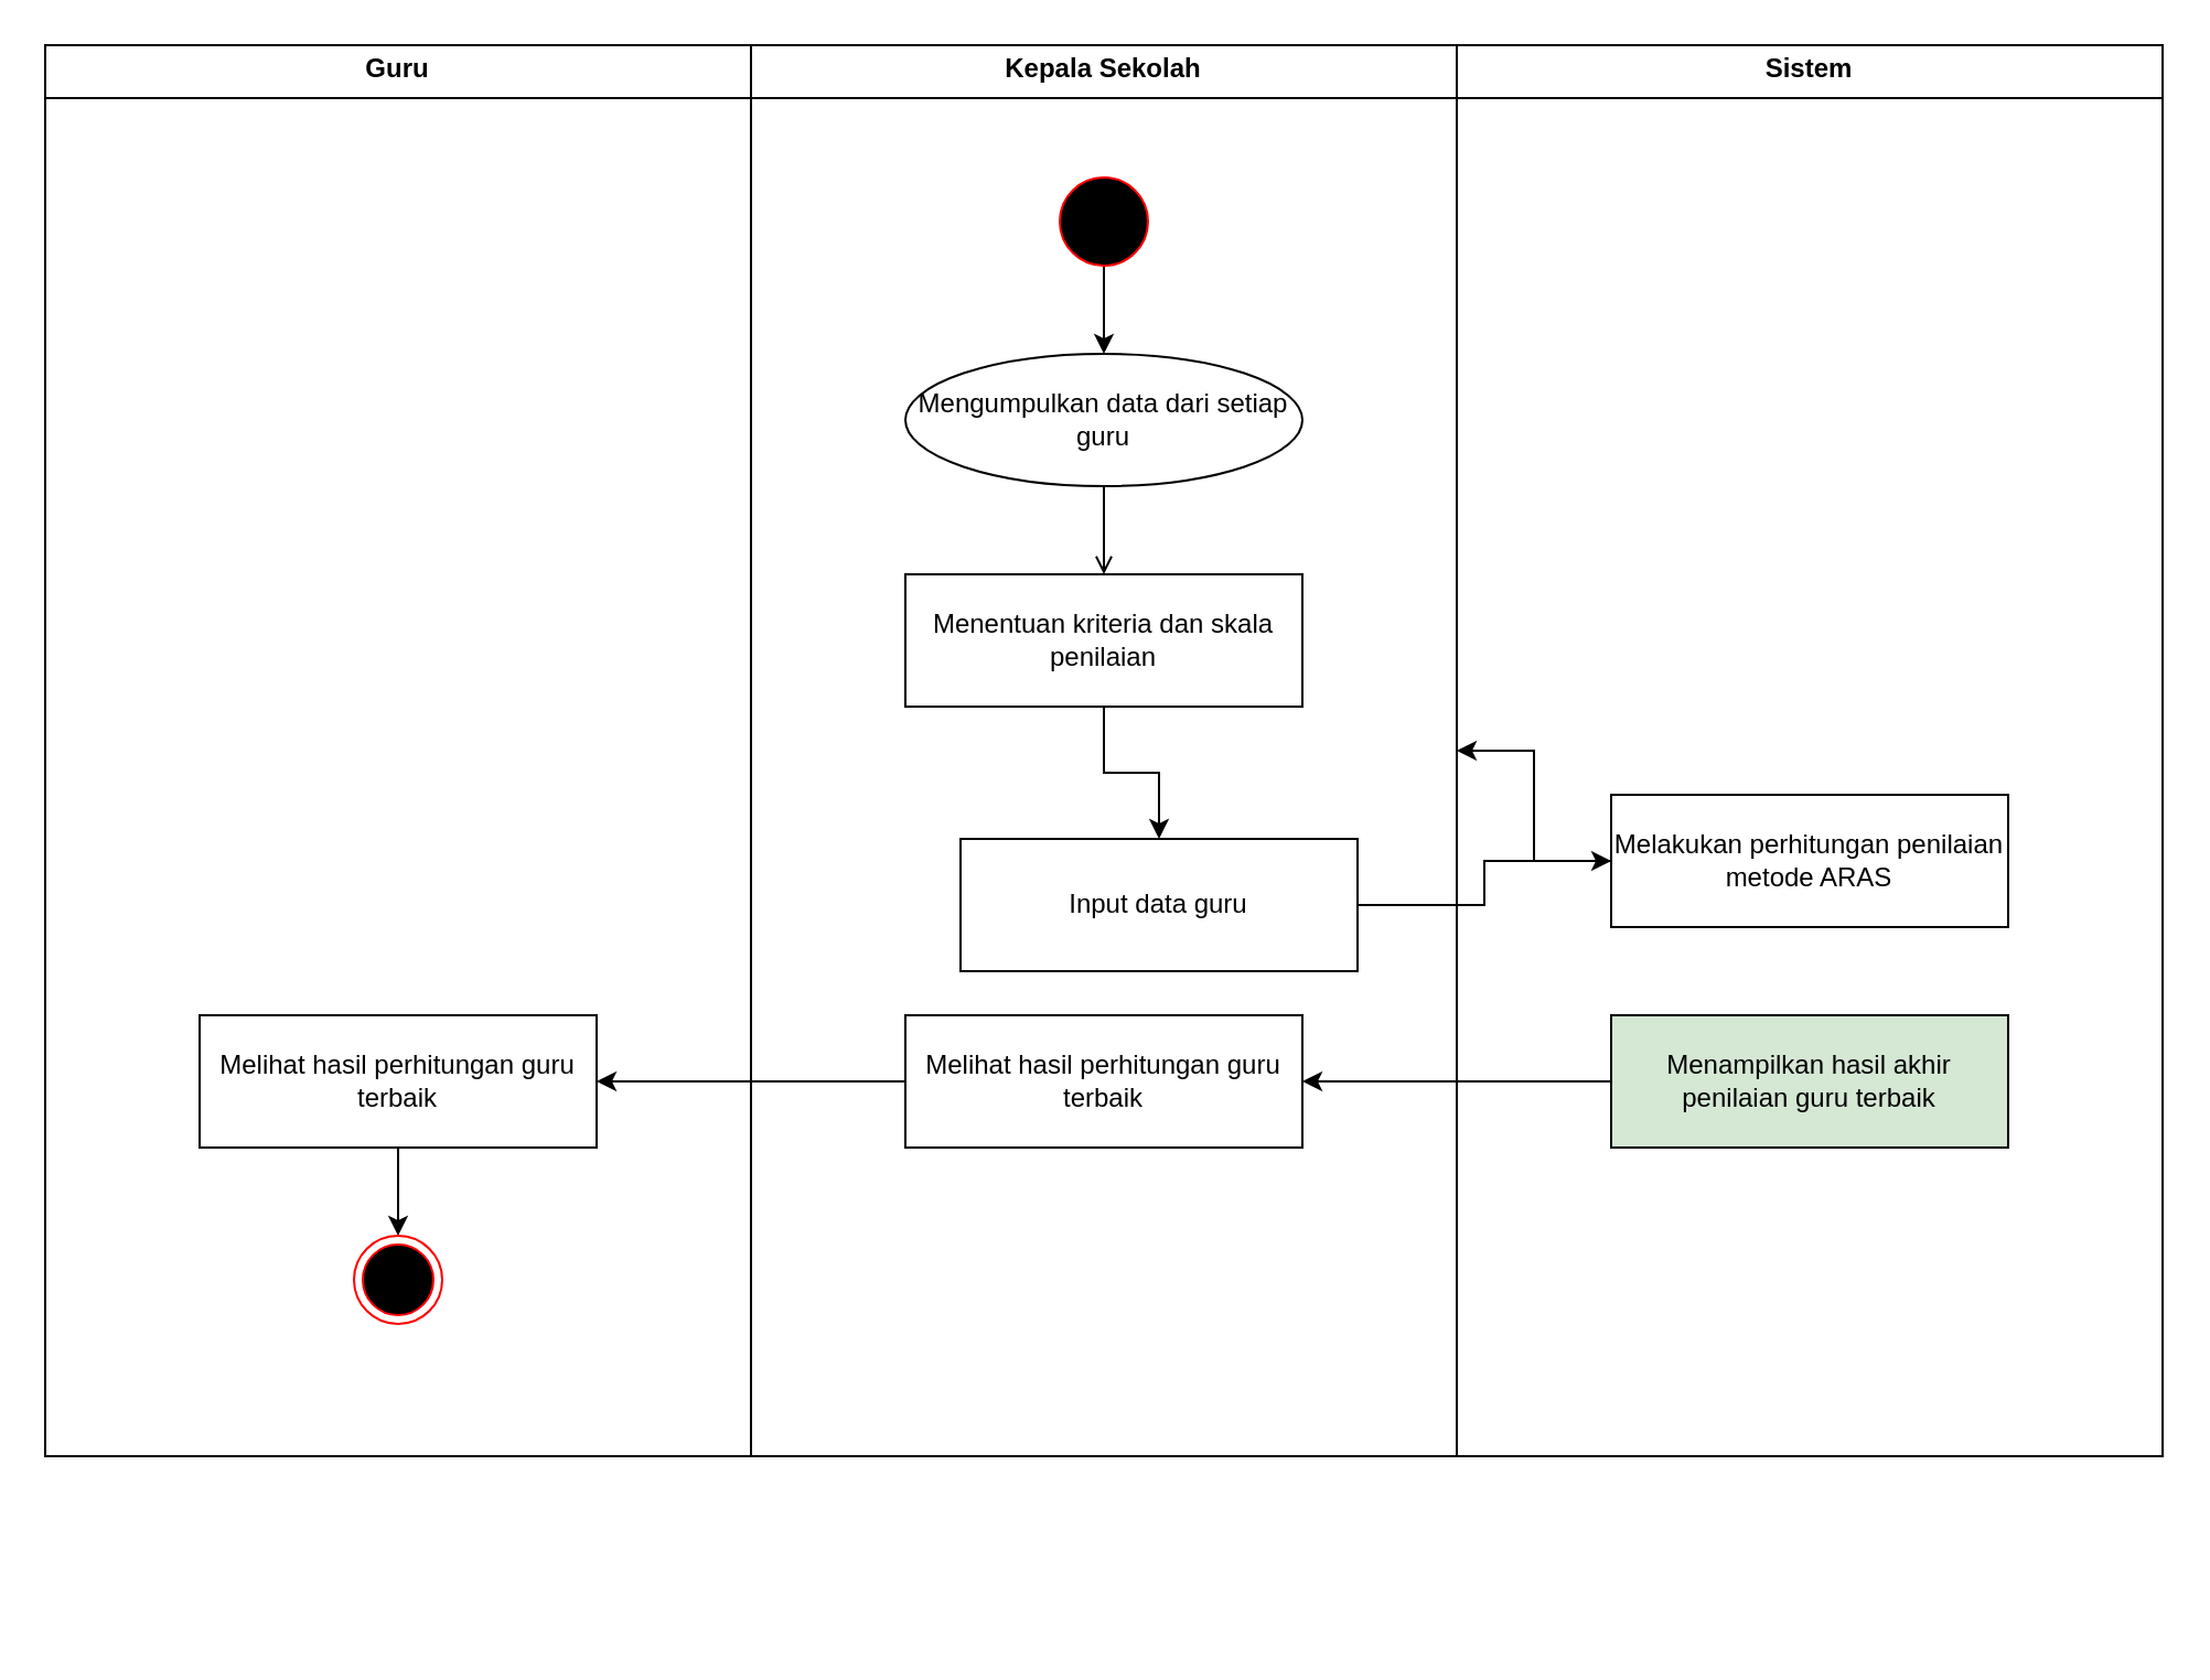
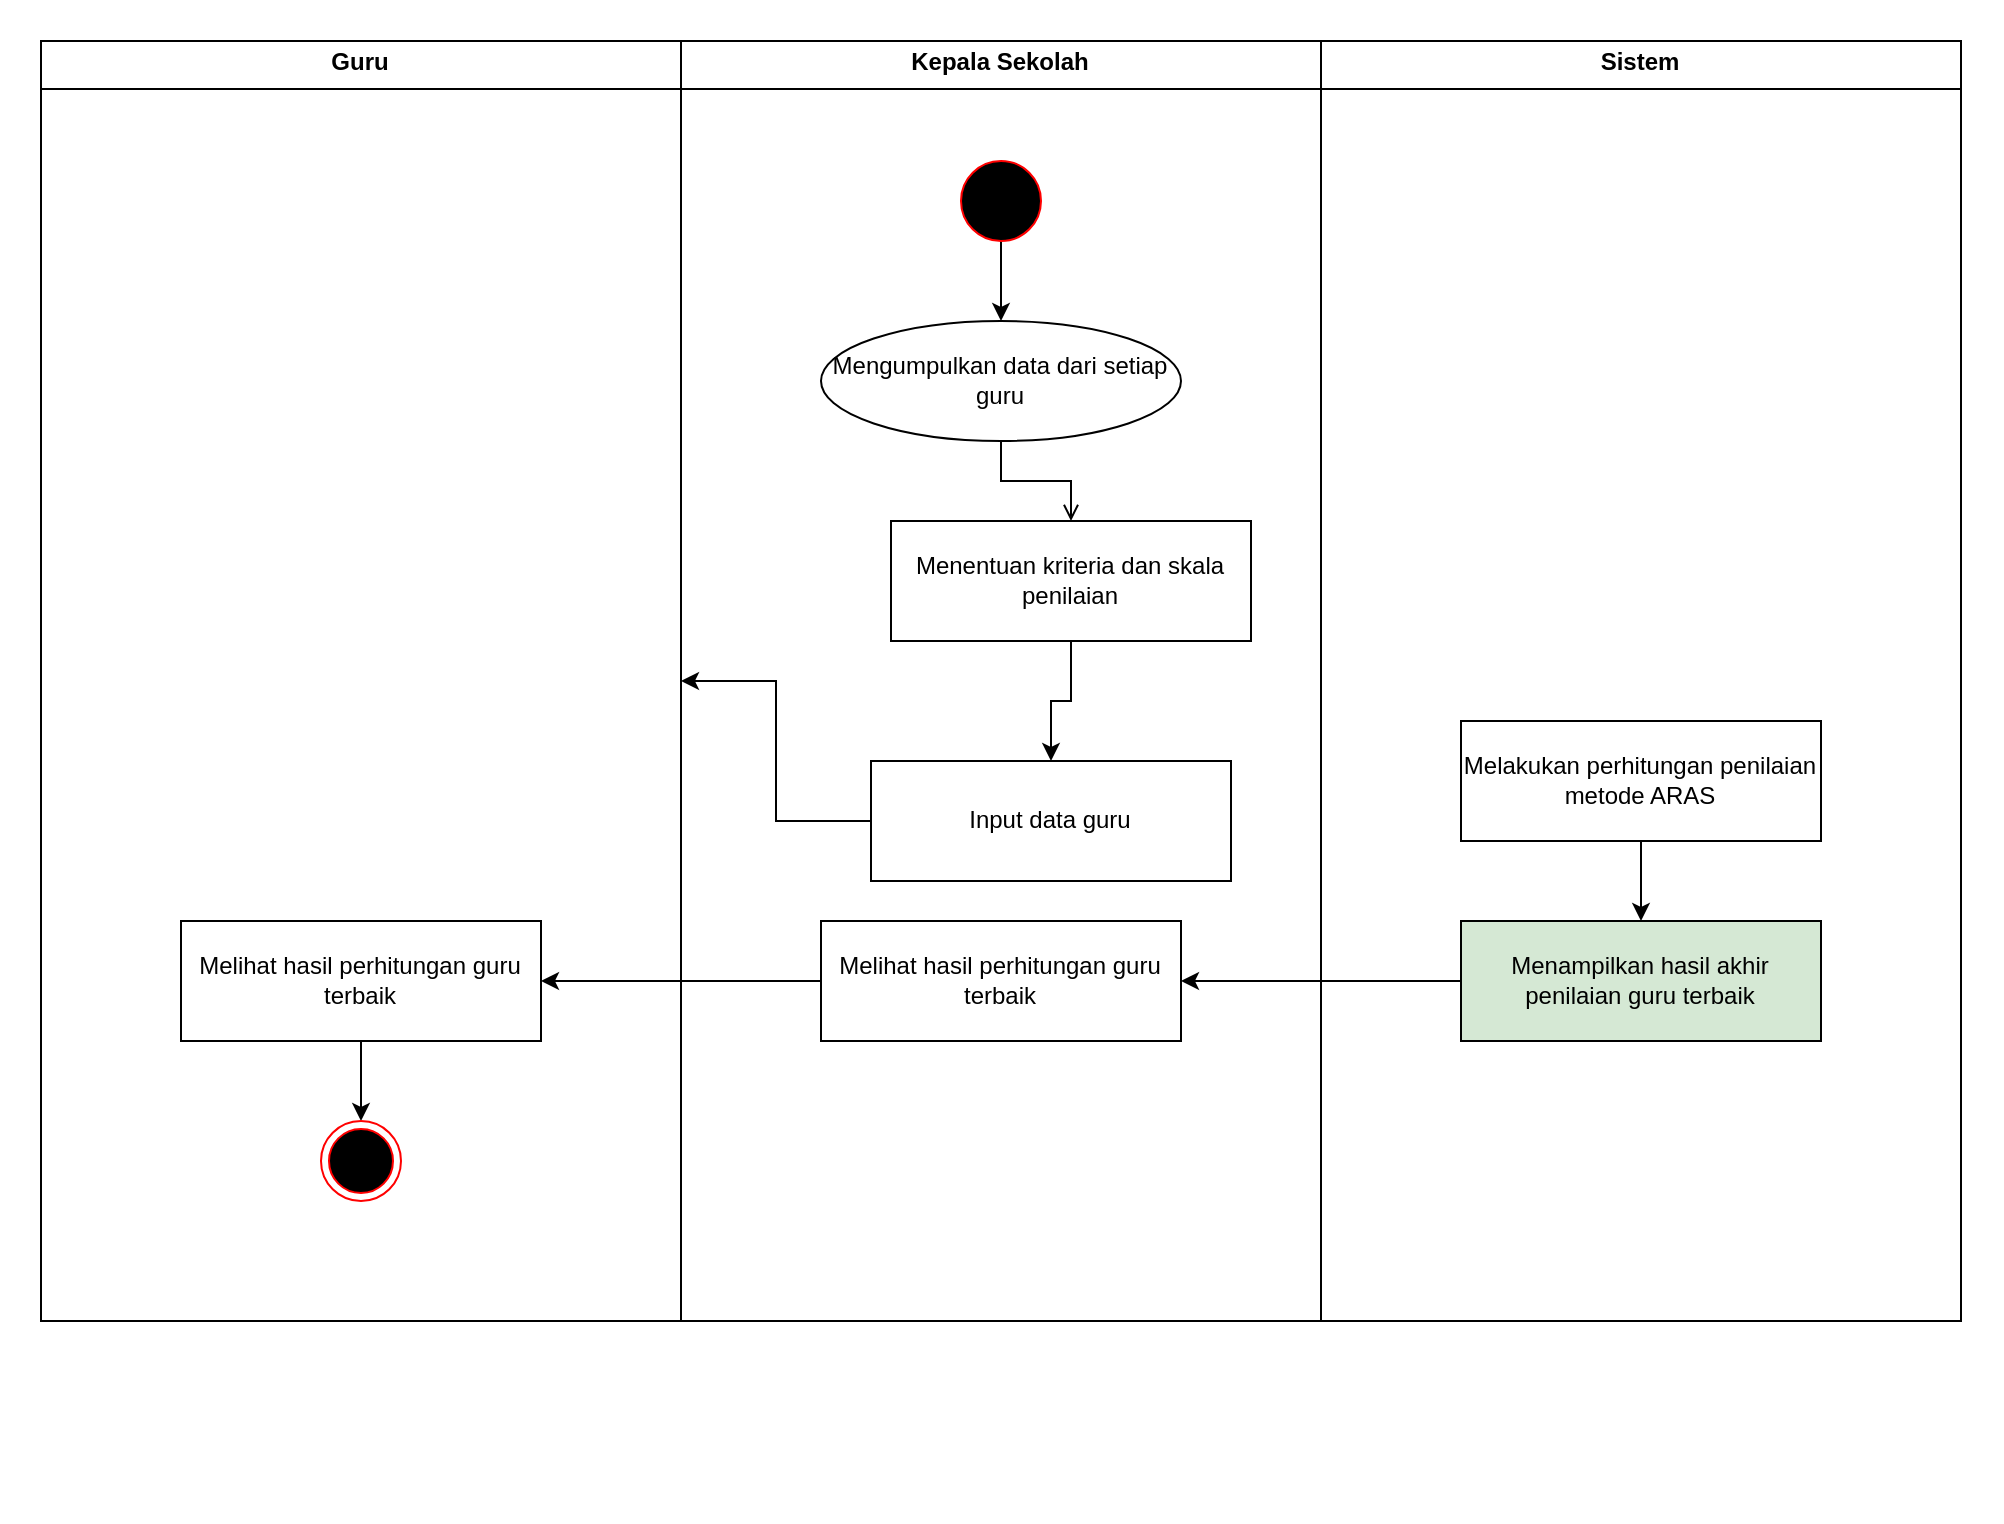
  <mxCell id="0" />
  <mxCell id="1" parent="0" />
  <mxCell id="2" value="" style="group" connectable="0" vertex="1" parent="1"><mxGeometry x="20" y="20" width="960" height="720" as="geometry" /></mxCell>
  <mxCell id="3" value="" style="group" connectable="0" vertex="1" parent="2"><mxGeometry x="320" width="640" height="720" as="geometry" /></mxCell>
  <mxCell id="4" value="&lt;p style=&quot;margin:0px;margin-top:4px;text-align:center;&quot;&gt;&lt;b&gt;Kepala Sekolah&lt;/b&gt;&lt;/p&gt;&lt;hr size=&quot;1&quot; style=&quot;border-style:solid;&quot;&gt;&lt;div style=&quot;height:2px;&quot;&gt;&lt;/div&gt;" style="verticalAlign=top;align=left;overflow=fill;html=1;whiteSpace=wrap;" vertex="1" parent="3"><mxGeometry width="320" height="640" as="geometry" /></mxCell>
  <mxCell id="5" value="&lt;p style=&quot;margin:0px;margin-top:4px;text-align:center;&quot;&gt;&lt;b&gt;Sistem&lt;/b&gt;&lt;/p&gt;&lt;hr size=&quot;1&quot; style=&quot;border-style:solid;&quot;&gt;&lt;div style=&quot;height:2px;&quot;&gt;&lt;/div&gt;" style="verticalAlign=top;align=left;overflow=fill;html=1;whiteSpace=wrap;" vertex="1" parent="3"><mxGeometry x="320" width="320" height="640" as="geometry" /></mxCell>
  <mxCell id="6" value="&lt;p style=&quot;margin:0px;margin-top:4px;text-align:center;&quot;&gt;&lt;b&gt;Guru&lt;/b&gt;&lt;/p&gt;&lt;hr size=&quot;1&quot; style=&quot;border-style:solid;&quot;&gt;&lt;div style=&quot;height:2px;&quot;&gt;&lt;/div&gt;" style="verticalAlign=top;align=left;overflow=fill;html=1;whiteSpace=wrap;" vertex="1" parent="2"><mxGeometry width="320" height="640" as="geometry" /></mxCell>
  <mxCell id="7" style="edgeStyle=orthogonalEdgeStyle;rounded=0;orthogonalLoop=1;jettySize=auto;html=1;entryX=0.5;entryY=0;entryDx=0;entryDy=0;fontFamily=Helvetica;fontSize=12;fontColor=default;" edge="1" parent="2" source="8" target="9"><mxGeometry relative="1" as="geometry" /></mxCell>
  <mxCell id="8" value="Melihat hasil perhitungan guru terbaik" style="rounded=0;whiteSpace=wrap;html=1;" vertex="1" parent="2"><mxGeometry x="70" y="440" width="180" height="60" as="geometry" /></mxCell>
  <mxCell id="9" value="" style="ellipse;html=1;shape=endState;fillColor=#000000;strokeColor=#ff0000;" vertex="1" parent="2"><mxGeometry x="140" y="540" width="40" height="40" as="geometry" /></mxCell>
  <mxCell id="10" style="edgeStyle=orthogonalEdgeStyle;rounded=0;orthogonalLoop=1;jettySize=auto;html=1;entryX=0.5;entryY=0;entryDx=0;entryDy=0;" edge="1" parent="1" source="11" target="13"><mxGeometry relative="1" as="geometry" /></mxCell>
  <mxCell id="11" value="" style="ellipse;whiteSpace=wrap;html=1;fillColor=#000000;strokeColor=#ff0000;" vertex="1" parent="1"><mxGeometry x="480" y="80" width="40" height="40" as="geometry" /></mxCell>
  <mxCell id="12" style="edgeStyle=orthogonalEdgeStyle;rounded=0;orthogonalLoop=1;jettySize=auto;html=1;entryX=0.5;entryY=0;entryDx=0;entryDy=0;endArrow=open;" edge="1" parent="1" source="13" target="15"><mxGeometry relative="1" as="geometry" /></mxCell>
  <mxCell id="13" value="Mengumpulkan data dari setiap guru" style="ellipse;whiteSpace=wrap;html=1;" vertex="1" parent="1"><mxGeometry x="410" y="160" width="180" height="60" as="geometry" /></mxCell>
  <mxCell id="14" style="edgeStyle=orthogonalEdgeStyle;rounded=0;orthogonalLoop=1;jettySize=auto;html=1;entryX=0.5;entryY=0;entryDx=0;entryDy=0;" edge="1" parent="1" source="15" target="17"><mxGeometry relative="1" as="geometry" /></mxCell>
- <mxCell id="15" value="Menentuan kriteria dan skala penilaian" style="rounded=0;whiteSpace=wrap;html=1;" vertex="1" parent="1"><mxGeometry x="410" y="260" width="180" height="60" as="geometry" /></mxCell>
- <mxCell id="16" style="edgeStyle=orthogonalEdgeStyle;rounded=0;orthogonalLoop=1;jettySize=auto;html=1;" edge="1" parent="1" source="17" target="19"><mxGeometry relative="1" as="geometry" /></mxCell>
+ <mxCell id="15" value="Menentuan kriteria dan skala penilaian" style="rounded=0;whiteSpace=wrap;html=1;" vertex="1" parent="1"><mxGeometry x="445" y="260" width="180" height="60" as="geometry" /></mxCell>
+ <mxCell id="16" style="edgeStyle=orthogonalEdgeStyle;rounded=0;orthogonalLoop=1;jettySize=auto;html=1;" edge="1" parent="1" source="17" target="6"><mxGeometry relative="1" as="geometry" /></mxCell>
  <mxCell id="17" value="Input data guru" style="rounded=0;whiteSpace=wrap;html=1;" vertex="1" parent="1"><mxGeometry x="435" y="380" width="180" height="60" as="geometry" /></mxCell>
- <mxCell id="18" style="edgeStyle=orthogonalEdgeStyle;rounded=0;orthogonalLoop=1;jettySize=auto;html=1;" edge="1" parent="1" source="19" target="4"><mxGeometry relative="1" as="geometry" /></mxCell>
+ <mxCell id="18" style="edgeStyle=orthogonalEdgeStyle;rounded=0;orthogonalLoop=1;jettySize=auto;html=1;" edge="1" parent="1" source="19" target="21"><mxGeometry relative="1" as="geometry" /></mxCell>
  <mxCell id="19" value="Melakukan perhitungan penilaian metode ARAS" style="rounded=0;whiteSpace=wrap;html=1;" vertex="1" parent="1"><mxGeometry x="730" y="360" width="180" height="60" as="geometry" /></mxCell>
  <mxCell id="20" style="edgeStyle=orthogonalEdgeStyle;rounded=0;orthogonalLoop=1;jettySize=auto;html=1;" edge="1" parent="1" source="21" target="23"><mxGeometry relative="1" as="geometry" /></mxCell>
  <mxCell id="21" value="Menampilkan hasil akhir penilaian guru terbaik" style="rounded=0;whiteSpace=wrap;html=1;fillColor=#d5e8d4;" vertex="1" parent="1"><mxGeometry x="730" y="460" width="180" height="60" as="geometry" /></mxCell>
  <mxCell id="22" style="edgeStyle=orthogonalEdgeStyle;rounded=0;orthogonalLoop=1;jettySize=auto;html=1;fontFamily=Helvetica;fontSize=12;fontColor=default;" edge="1" parent="1" source="23" target="8"><mxGeometry relative="1" as="geometry" /></mxCell>
  <mxCell id="23" value="Melihat hasil perhitungan guru terbaik" style="rounded=0;whiteSpace=wrap;html=1;" vertex="1" parent="1"><mxGeometry x="410" y="460" width="180" height="60" as="geometry" /></mxCell>
